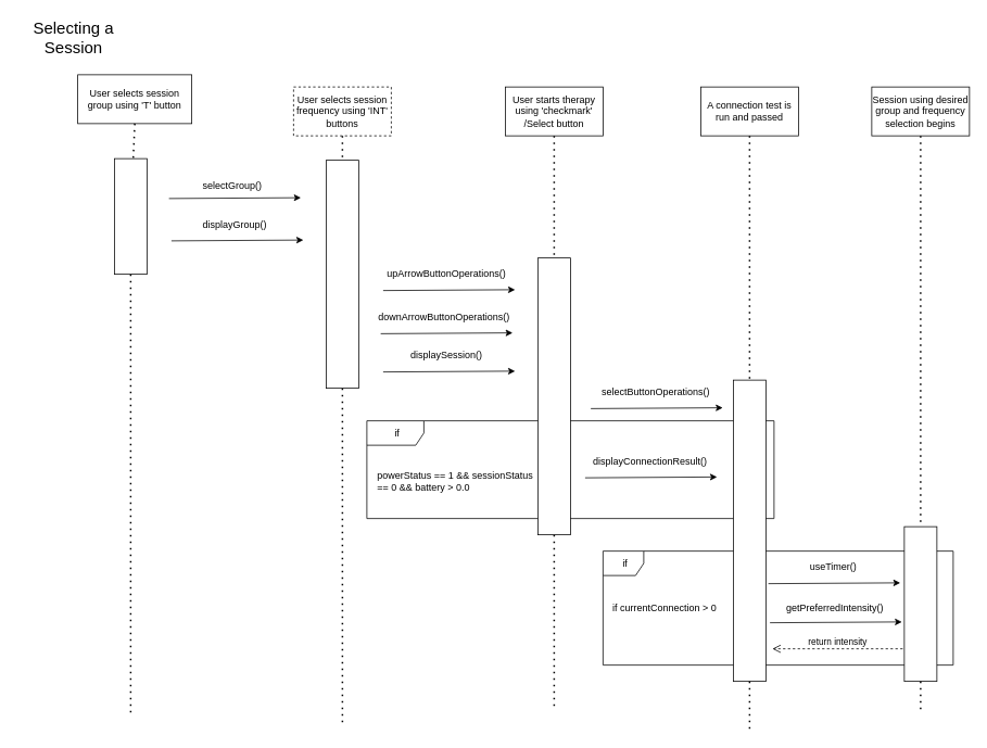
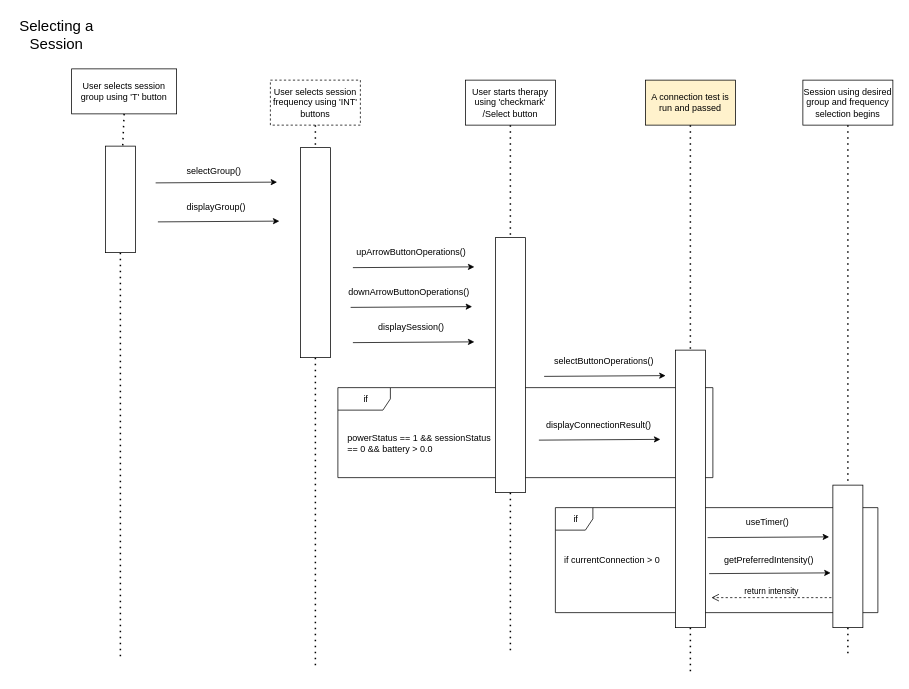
  <mxCell id="0" />
  <mxCell id="1" parent="0" />
  <mxCell id="2" value="if" style="shape=umlFrame;whiteSpace=wrap;html=1;width=50;height=30;boundedLbl=1;verticalAlign=middle;align=center;spacingLeft=5;" parent="1" vertex="1"><mxGeometry x="740" y="676" width="430" height="140" as="geometry" /></mxCell>
  <mxCell id="3" value="if" style="shape=umlFrame;whiteSpace=wrap;html=1;width=70;height=30;boundedLbl=1;verticalAlign=middle;align=center;spacingLeft=5;" parent="1" vertex="1"><mxGeometry x="450" y="516" width="500" height="120" as="geometry" /></mxCell>
  <mxCell id="4" value="User selects session group using 'T' button" style="rounded=0;whiteSpace=wrap;html=1;" parent="1" vertex="1"><mxGeometry x="95" y="91" width="140" height="60" as="geometry" /></mxCell>
  <mxCell id="5" value="" style="endArrow=none;dashed=1;html=1;dashPattern=1 3;strokeWidth=2;rounded=0;exitX=0.5;exitY=1;exitDx=0;exitDy=0;startArrow=none;" parent="1" source="9" edge="1"><mxGeometry width="50" height="50" relative="1" as="geometry"><mxPoint x="370" y="454" as="sourcePoint" /><mxPoint x="160" y="876" as="targetPoint" /></mxGeometry></mxCell>
  <mxCell id="6" value="" style="endArrow=none;dashed=1;html=1;dashPattern=1 3;strokeWidth=2;rounded=0;exitX=0.5;exitY=1;exitDx=0;exitDy=0;" parent="1" source="4" target="9" edge="1"><mxGeometry width="50" height="50" relative="1" as="geometry"><mxPoint x="150" y="174" as="sourcePoint" /><mxPoint x="150" y="854" as="targetPoint" /></mxGeometry></mxCell>
  <mxCell id="7" value="selectGroup()" style="text;html=1;strokeColor=none;fillColor=none;align=center;verticalAlign=middle;whiteSpace=wrap;rounded=0;" parent="1" vertex="1"><mxGeometry x="210" y="217" width="150" height="20" as="geometry" /></mxCell>
  <mxCell id="8" value="" style="endArrow=classic;html=1;rounded=0;" parent="1" edge="1"><mxGeometry width="50" height="50" relative="1" as="geometry"><mxPoint x="207" y="243" as="sourcePoint" /><mxPoint x="369" y="242" as="targetPoint" /></mxGeometry></mxCell>
  <mxCell id="9" value="" style="rounded=0;whiteSpace=wrap;html=1;" parent="1" vertex="1"><mxGeometry x="140" y="194" width="40" height="142" as="geometry" /></mxCell>
  <mxCell id="10" value="User selects session frequency using 'INT' buttons" style="rounded=0;whiteSpace=wrap;html=1;dashed=1;" parent="1" vertex="1"><mxGeometry x="360" y="106" width="120" height="60" as="geometry" /></mxCell>
  <mxCell id="11" value="" style="endArrow=none;dashed=1;html=1;dashPattern=1 3;strokeWidth=2;rounded=0;exitX=0.5;exitY=1;exitDx=0;exitDy=0;startArrow=none;" parent="1" source="13" edge="1"><mxGeometry width="50" height="50" relative="1" as="geometry"><mxPoint x="630" y="456" as="sourcePoint" /><mxPoint x="420" y="886" as="targetPoint" /></mxGeometry></mxCell>
  <mxCell id="12" value="" style="endArrow=none;dashed=1;html=1;dashPattern=1 3;strokeWidth=2;rounded=0;exitX=0.5;exitY=1;exitDx=0;exitDy=0;" parent="1" source="10" target="13" edge="1"><mxGeometry width="50" height="50" relative="1" as="geometry"><mxPoint x="410" y="176" as="sourcePoint" /><mxPoint x="410" y="856" as="targetPoint" /></mxGeometry></mxCell>
  <mxCell id="13" value="" style="rounded=0;whiteSpace=wrap;html=1;" parent="1" vertex="1"><mxGeometry x="400" y="196" width="40" height="280" as="geometry" /></mxCell>
- <mxCell id="14" value="&lt;font style=&quot;font-size: 20px&quot;&gt;Selecting a Session&lt;/font&gt;" style="text;html=1;strokeColor=none;fillColor=none;align=center;verticalAlign=middle;whiteSpace=wrap;rounded=0;" parent="1" vertex="1"><mxGeometry x="35" y="20" width="110" height="50" as="geometry" /></mxCell>
+ <mxCell id="14" value="&lt;font style=&quot;font-size: 20px&quot;&gt;Selecting a Session&lt;/font&gt;" style="text;html=1;strokeColor=none;fillColor=none;align=center;verticalAlign=middle;whiteSpace=wrap;rounded=0;" parent="1" vertex="1"><mxGeometry x="20" y="20" width="110" height="50" as="geometry" /></mxCell>
  <mxCell id="15" value="User starts therapy using 'checkmark' /Select button" style="rounded=0;whiteSpace=wrap;html=1;" parent="1" vertex="1"><mxGeometry x="620" y="106" width="120" height="60" as="geometry" /></mxCell>
  <mxCell id="16" value="" style="endArrow=none;dashed=1;html=1;dashPattern=1 3;strokeWidth=2;rounded=0;exitX=0.5;exitY=1;exitDx=0;exitDy=0;" parent="1" source="15" target="17" edge="1"><mxGeometry width="50" height="50" relative="1" as="geometry"><mxPoint x="670" y="176" as="sourcePoint" /><mxPoint x="670" y="856" as="targetPoint" /></mxGeometry></mxCell>
  <mxCell id="17" value="" style="rounded=0;whiteSpace=wrap;html=1;" parent="1" vertex="1"><mxGeometry x="660" y="316" width="40" height="340" as="geometry" /></mxCell>
  <mxCell id="18" value="" style="endArrow=none;dashed=1;html=1;dashPattern=1 3;strokeWidth=2;rounded=0;exitX=0.5;exitY=1;exitDx=0;exitDy=0;startArrow=none;" parent="1" source="17" edge="1"><mxGeometry width="50" height="50" relative="1" as="geometry"><mxPoint x="430" y="426" as="sourcePoint" /><mxPoint x="680" y="866" as="targetPoint" /></mxGeometry></mxCell>
  <mxCell id="19" value="upArrowButtonOperations()" style="text;html=1;strokeColor=none;fillColor=none;align=center;verticalAlign=middle;whiteSpace=wrap;rounded=0;" parent="1" vertex="1"><mxGeometry x="473" y="326" width="150" height="20" as="geometry" /></mxCell>
  <mxCell id="20" value="" style="endArrow=classic;html=1;rounded=0;" parent="1" edge="1"><mxGeometry width="50" height="50" relative="1" as="geometry"><mxPoint x="470" y="356" as="sourcePoint" /><mxPoint x="632" y="355" as="targetPoint" /></mxGeometry></mxCell>
  <mxCell id="21" value="displayGroup()" style="text;html=1;strokeColor=none;fillColor=none;align=center;verticalAlign=middle;whiteSpace=wrap;rounded=0;" parent="1" vertex="1"><mxGeometry x="213" y="265" width="150" height="20" as="geometry" /></mxCell>
  <mxCell id="22" value="" style="endArrow=classic;html=1;rounded=0;" parent="1" edge="1"><mxGeometry width="50" height="50" relative="1" as="geometry"><mxPoint x="210" y="295" as="sourcePoint" /><mxPoint x="372" y="294" as="targetPoint" /></mxGeometry></mxCell>
  <mxCell id="23" value="downArrowButtonOperations()" style="text;html=1;strokeColor=none;fillColor=none;align=center;verticalAlign=middle;whiteSpace=wrap;rounded=0;" parent="1" vertex="1"><mxGeometry x="470" y="379" width="150" height="20" as="geometry" /></mxCell>
  <mxCell id="24" value="" style="endArrow=classic;html=1;rounded=0;" parent="1" edge="1"><mxGeometry width="50" height="50" relative="1" as="geometry"><mxPoint x="467" y="409" as="sourcePoint" /><mxPoint x="629" y="408" as="targetPoint" /></mxGeometry></mxCell>
  <mxCell id="25" value="displaySession()" style="text;html=1;strokeColor=none;fillColor=none;align=center;verticalAlign=middle;whiteSpace=wrap;rounded=0;" parent="1" vertex="1"><mxGeometry x="473" y="426" width="150" height="20" as="geometry" /></mxCell>
  <mxCell id="26" value="" style="endArrow=classic;html=1;rounded=0;" parent="1" edge="1"><mxGeometry width="50" height="50" relative="1" as="geometry"><mxPoint x="470" y="456" as="sourcePoint" /><mxPoint x="632" y="455" as="targetPoint" /></mxGeometry></mxCell>
- <mxCell id="27" value="A connection test is run and passed" style="rounded=0;whiteSpace=wrap;html=1;" parent="1" vertex="1"><mxGeometry x="860" y="106" width="120" height="60" as="geometry" /></mxCell>
+ <mxCell id="27" value="A connection test is run and passed" style="rounded=0;whiteSpace=wrap;html=1;fillColor=#fff2cc;" parent="1" vertex="1"><mxGeometry x="860" y="106" width="120" height="60" as="geometry" /></mxCell>
  <mxCell id="28" value="" style="endArrow=none;dashed=1;html=1;dashPattern=1 3;strokeWidth=2;rounded=0;exitX=0.5;exitY=1;exitDx=0;exitDy=0;" parent="1" source="27" target="29" edge="1"><mxGeometry width="50" height="50" relative="1" as="geometry"><mxPoint x="910" y="176" as="sourcePoint" /><mxPoint x="910" y="856" as="targetPoint" /></mxGeometry></mxCell>
  <mxCell id="29" value="" style="rounded=0;whiteSpace=wrap;html=1;" parent="1" vertex="1"><mxGeometry x="900" y="466" width="40" height="370" as="geometry" /></mxCell>
  <mxCell id="30" value="" style="endArrow=none;dashed=1;html=1;dashPattern=1 3;strokeWidth=2;rounded=0;exitX=0.5;exitY=1;exitDx=0;exitDy=0;startArrow=none;" parent="1" source="29" edge="1"><mxGeometry width="50" height="50" relative="1" as="geometry"><mxPoint x="670" y="426" as="sourcePoint" /><mxPoint x="920" y="896" as="targetPoint" /></mxGeometry></mxCell>
  <mxCell id="31" value="displayConnectionResult()" style="text;html=1;strokeColor=none;fillColor=none;align=center;verticalAlign=middle;whiteSpace=wrap;rounded=0;" parent="1" vertex="1"><mxGeometry x="723" y="556" width="150" height="20" as="geometry" /></mxCell>
  <mxCell id="32" value="" style="endArrow=classic;html=1;rounded=0;" parent="1" edge="1"><mxGeometry width="50" height="50" relative="1" as="geometry"><mxPoint x="718" y="586" as="sourcePoint" /><mxPoint x="880" y="585" as="targetPoint" /></mxGeometry></mxCell>
  <mxCell id="33" value="powerStatus == 1 &amp;amp;&amp;amp; sessionStatus == 0 &amp;amp;&amp;amp; battery &amp;gt; 0.0" style="text;html=1;strokeColor=none;fillColor=none;align=left;verticalAlign=middle;whiteSpace=wrap;rounded=0;" parent="1" vertex="1"><mxGeometry x="461" y="560" width="199" height="60" as="geometry" /></mxCell>
  <mxCell id="34" value="selectButtonOperations()" style="text;html=1;strokeColor=none;fillColor=none;align=center;verticalAlign=middle;whiteSpace=wrap;rounded=0;" parent="1" vertex="1"><mxGeometry x="730" y="471" width="150" height="20" as="geometry" /></mxCell>
  <mxCell id="35" value="" style="endArrow=classic;html=1;rounded=0;" parent="1" edge="1"><mxGeometry width="50" height="50" relative="1" as="geometry"><mxPoint x="725" y="501" as="sourcePoint" /><mxPoint x="887" y="500" as="targetPoint" /></mxGeometry></mxCell>
  <mxCell id="36" value="if currentConnection &amp;gt; 0" style="text;html=1;strokeColor=none;fillColor=none;align=left;verticalAlign=middle;whiteSpace=wrap;rounded=0;" parent="1" vertex="1"><mxGeometry x="750" y="716" width="140" height="60" as="geometry" /></mxCell>
  <mxCell id="37" value="Session using desired group and frequency selection begins" style="rounded=0;whiteSpace=wrap;html=1;" parent="1" vertex="1"><mxGeometry x="1070" y="106" width="120" height="60" as="geometry" /></mxCell>
  <mxCell id="38" value="" style="endArrow=none;dashed=1;html=1;dashPattern=1 3;strokeWidth=2;rounded=0;exitX=0.5;exitY=1;exitDx=0;exitDy=0;" parent="1" source="37" target="39" edge="1"><mxGeometry width="50" height="50" relative="1" as="geometry"><mxPoint x="1120" y="176" as="sourcePoint" /><mxPoint x="1120" y="856" as="targetPoint" /></mxGeometry></mxCell>
  <mxCell id="39" value="" style="rounded=0;whiteSpace=wrap;html=1;" parent="1" vertex="1"><mxGeometry x="1110" y="646" width="40" height="190" as="geometry" /></mxCell>
  <mxCell id="40" value="useTimer()" style="text;html=1;strokeColor=none;fillColor=none;align=center;verticalAlign=middle;whiteSpace=wrap;rounded=0;" parent="1" vertex="1"><mxGeometry x="948" y="686" width="150" height="20" as="geometry" /></mxCell>
  <mxCell id="41" value="" style="endArrow=classic;html=1;rounded=0;" parent="1" edge="1"><mxGeometry width="50" height="50" relative="1" as="geometry"><mxPoint x="943" y="716" as="sourcePoint" /><mxPoint x="1105" y="715" as="targetPoint" /></mxGeometry></mxCell>
  <mxCell id="42" value="" style="endArrow=none;dashed=1;html=1;dashPattern=1 3;strokeWidth=2;rounded=0;exitX=0.5;exitY=1;exitDx=0;exitDy=0;startArrow=none;" parent="1" source="39" edge="1"><mxGeometry width="50" height="50" relative="1" as="geometry"><mxPoint x="1129.5" y="836" as="sourcePoint" /><mxPoint x="1130" y="876" as="targetPoint" /></mxGeometry></mxCell>
  <mxCell id="43" value="getPreferredIntensity()" style="text;html=1;strokeColor=none;fillColor=none;align=center;verticalAlign=middle;whiteSpace=wrap;rounded=0;" vertex="1" parent="1"><mxGeometry x="950" y="736" width="150" height="20" as="geometry" /></mxCell>
  <mxCell id="44" value="" style="endArrow=classic;html=1;rounded=0;" edge="1" parent="1"><mxGeometry width="50" height="50" relative="1" as="geometry"><mxPoint x="945" y="764" as="sourcePoint" /><mxPoint x="1107" y="763" as="targetPoint" /></mxGeometry></mxCell>
  <mxCell id="45" value="return intensity" style="html=1;verticalAlign=bottom;endArrow=open;dashed=1;endSize=8;rounded=0;" edge="1" parent="1"><mxGeometry relative="1" as="geometry"><mxPoint x="1108" y="796" as="sourcePoint" /><mxPoint x="948" y="796" as="targetPoint" /></mxGeometry></mxCell>
